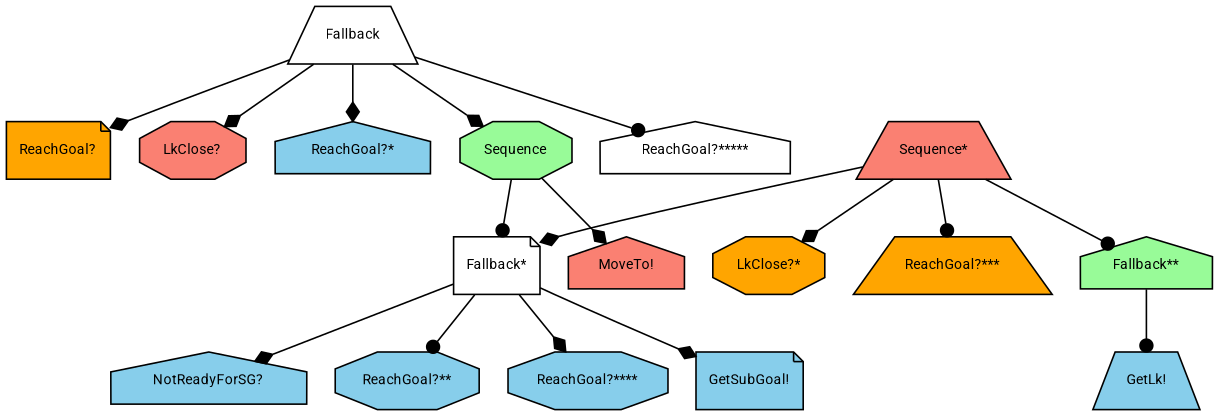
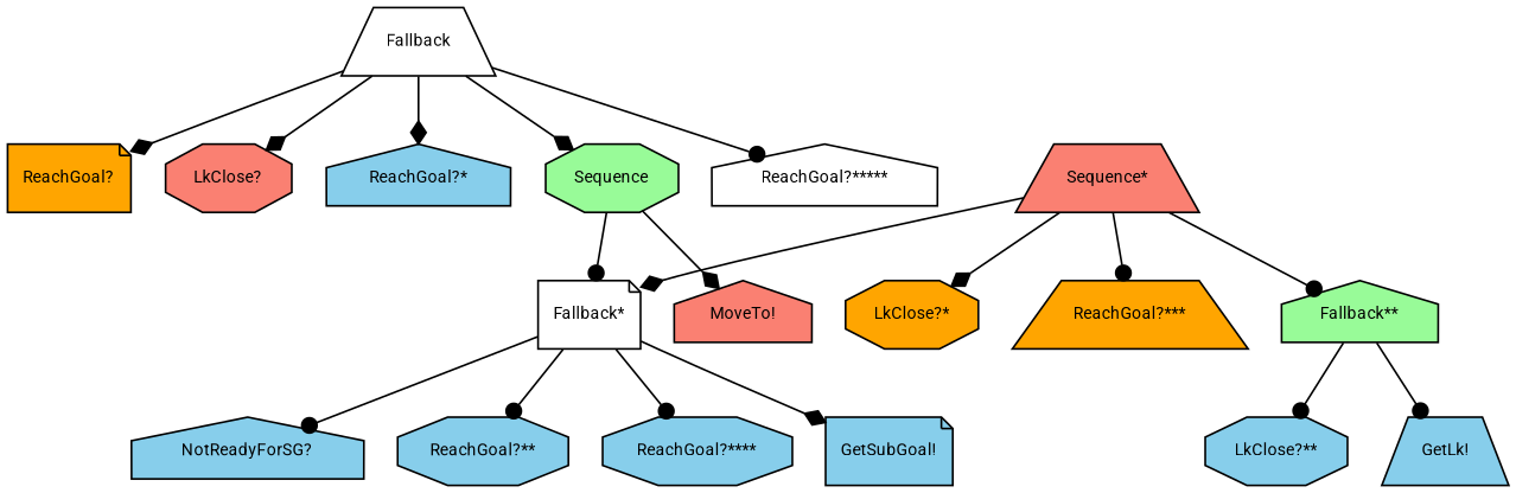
  digraph {
    fontname=Roboto
    ordering=out
    node [fillcolor=skyblue fontcolor=black fontname=Roboto fontsize=9 shape=octagon style=filled]
    edge [arrowhead=diamond fontname=Roboto]
    n1 [fillcolor=white label=Fallback shape=trapezium]
    n2 [fillcolor=orange label="ReachGoal?" shape=note]
    n3 [fillcolor=salmon label="LkClose?"]
    n4 [label="ReachGoal?*" shape=house]
    n5 [fillcolor=palegreen label=Sequence]
    n6 [fillcolor=white label="ReachGoal?*****" shape=house]
    n7 [fillcolor=white label="Fallback*" shape=note]
    n8 [fillcolor=salmon label="MoveTo!" shape=house]
    n9 [label="NotReadyForSG?" shape=house]
    n10 [label="ReachGoal?**"]
    n11 [label="ReachGoal?****"]
    n12 [label="GetSubGoal!" shape=note]
    n13 [fillcolor=salmon label="Sequence*" shape=trapezium]
    n14 [fillcolor=orange label="LkClose?*"]
    n15 [fillcolor=orange label="ReachGoal?***" shape=trapezium]
    n16 [fillcolor=palegreen label="Fallback**" shape=house]
+   n17 [label="LkClose?**"]
    n18 [label="GetLk!" shape=trapezium]
    n1 -> n2
    n1 -> n3
    n1 -> n4
    n1 -> n5
    n1 -> n6 [arrowhead=dot]
    n5 -> n7 [arrowhead=dot]
    n5 -> n8
-   n7 -> n9
+   n7 -> n9 [arrowhead=dot]
    n7 -> n10 [arrowhead=dot]
-   n7 -> n11
+   n7 -> n11 [arrowhead=dot]
    n7 -> n12
    n13 -> n7
    n13 -> n14
    n13 -> n15 [arrowhead=dot]
    n13 -> n16 [arrowhead=dot]
+   n16 -> n17 [arrowhead=dot]
    n16 -> n18 [arrowhead=dot]
  }
